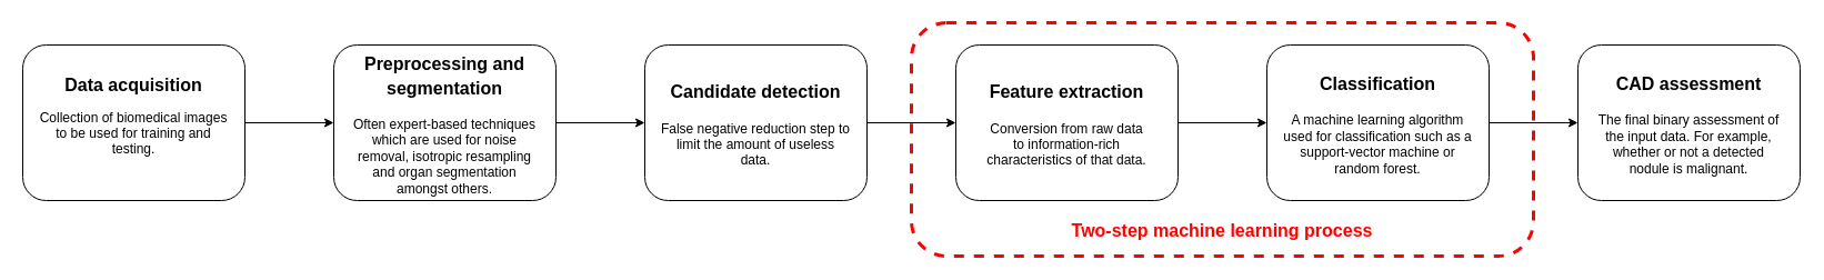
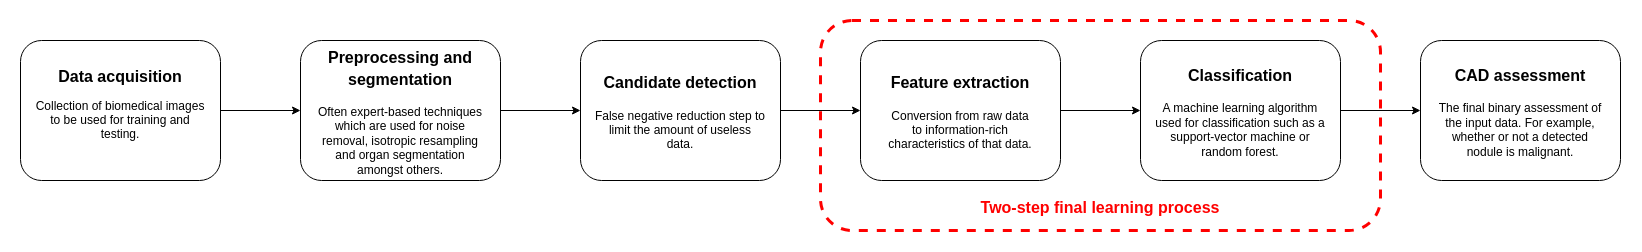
  <mxCell id="0" />
  <mxCell id="1" parent="0" />
  <mxCell id="2" style="edgeStyle=orthogonalEdgeStyle;rounded=0;orthogonalLoop=1;jettySize=auto;html=1;fontSize=16;" edge="1" parent="1" source="3" target="5"><mxGeometry relative="1" as="geometry" /></mxCell>
  <mxCell id="3" value="&lt;span style=&quot;font-size: 16px; background-color: initial;&quot;&gt;&lt;b&gt;Data&amp;nbsp;&lt;/b&gt;&lt;/span&gt;&lt;span style=&quot;font-size: 16px;&quot;&gt;&lt;b&gt;acquisition&lt;/b&gt;&lt;/span&gt;&lt;br&gt;&lt;p&gt;Collection of biomedical images to be used for training and testing.&lt;/p&gt;" style="rounded=1;whiteSpace=wrap;html=1;spacing=15;" vertex="1" parent="1"><mxGeometry x="20" y="40" width="200" height="140" as="geometry" /></mxCell>
  <mxCell id="4" style="edgeStyle=orthogonalEdgeStyle;rounded=0;orthogonalLoop=1;jettySize=auto;html=1;fontSize=16;" edge="1" parent="1" source="5" target="7"><mxGeometry relative="1" as="geometry" /></mxCell>
  <mxCell id="5" value="&lt;h2&gt;&lt;font style=&quot;font-size: 16px;&quot;&gt;Preprocessing and segmentation&lt;/font&gt;&lt;/h2&gt;&lt;p&gt;Often expert-based techniques which are used for noise removal, isotropic resampling and organ segmentation amongst others.&lt;/p&gt;" style="rounded=1;whiteSpace=wrap;html=1;spacing=15;" vertex="1" parent="1"><mxGeometry x="300" y="40" width="200" height="140" as="geometry" /></mxCell>
  <mxCell id="6" style="edgeStyle=orthogonalEdgeStyle;rounded=0;orthogonalLoop=1;jettySize=auto;html=1;fontSize=16;" edge="1" parent="1" source="7" target="9"><mxGeometry relative="1" as="geometry" /></mxCell>
  <mxCell id="7" value="&lt;h2&gt;&lt;span style=&quot;font-size: 16px;&quot;&gt;Candidate detection&lt;/span&gt;&lt;/h2&gt;&lt;p&gt;False negative reduction step to limit the amount of useless data.&lt;/p&gt;" style="rounded=1;whiteSpace=wrap;html=1;spacing=15;" vertex="1" parent="1"><mxGeometry x="580" y="40" width="200" height="140" as="geometry" /></mxCell>
  <mxCell id="8" style="edgeStyle=orthogonalEdgeStyle;rounded=0;orthogonalLoop=1;jettySize=auto;html=1;fontSize=16;" edge="1" parent="1" source="9" target="11"><mxGeometry relative="1" as="geometry" /></mxCell>
  <mxCell id="9" value="&lt;h2&gt;&lt;span style=&quot;font-size: 16px;&quot;&gt;Feature extraction&lt;/span&gt;&lt;/h2&gt;&lt;p&gt;Conversion from raw data to&amp;nbsp;information-rich characteristics of that data.&lt;/p&gt;" style="rounded=1;whiteSpace=wrap;html=1;spacing=15;" vertex="1" parent="1"><mxGeometry x="860" y="40" width="200" height="140" as="geometry" /></mxCell>
  <mxCell id="10" style="edgeStyle=orthogonalEdgeStyle;rounded=0;orthogonalLoop=1;jettySize=auto;html=1;fontSize=16;" edge="1" parent="1" source="11" target="12"><mxGeometry relative="1" as="geometry" /></mxCell>
  <mxCell id="11" value="&lt;h2&gt;&lt;span style=&quot;font-size: 16px;&quot;&gt;Classification&lt;/span&gt;&lt;/h2&gt;&lt;p&gt;A machine learning algorithm used for classification such as a support-vector machine or random forest.&lt;/p&gt;" style="rounded=1;whiteSpace=wrap;html=1;spacing=15;" vertex="1" parent="1"><mxGeometry x="1140" y="40" width="200" height="140" as="geometry" /></mxCell>
  <mxCell id="12" value="&lt;h2&gt;&lt;span style=&quot;font-size: 16px;&quot;&gt;CAD assessment&lt;/span&gt;&lt;/h2&gt;&lt;p&gt;The final binary assessment of the input data. For example, whether or not a detected nodule is malignant.&lt;/p&gt;" style="rounded=1;whiteSpace=wrap;html=1;spacing=15;" vertex="1" parent="1"><mxGeometry x="1420" y="40" width="200" height="140" as="geometry" /></mxCell>
  <mxCell id="13" value="" style="rounded=1;whiteSpace=wrap;html=1;fontSize=16;fontColor=#000000;dashed=1;strokeColor=#FF0000;strokeWidth=3;fillColor=none;" vertex="1" parent="1"><mxGeometry x="820" y="20" width="560" height="210" as="geometry" /></mxCell>
- <mxCell id="14" value="&lt;h2&gt;&lt;span style=&quot;font-size: 16px;&quot;&gt;&lt;font color=&quot;#ff0000&quot;&gt;Two-step machine learning process&lt;/font&gt;&lt;/span&gt;&lt;/h2&gt;" style="text;html=1;strokeColor=none;fillColor=none;align=center;verticalAlign=middle;whiteSpace=wrap;rounded=0;dashed=1;fontSize=16;fontColor=#000000;" vertex="1" parent="1"><mxGeometry x="820" y="190" width="560" height="30" as="geometry" /></mxCell>
+ <mxCell id="14" value="&lt;h2&gt;&lt;span style=&quot;font-size: 16px;&quot;&gt;&lt;font color=&quot;#ff0000&quot;&gt;Two-step final learning process&lt;/font&gt;&lt;/span&gt;&lt;/h2&gt;" style="text;html=1;strokeColor=none;fillColor=none;align=center;verticalAlign=middle;whiteSpace=wrap;rounded=0;dashed=1;fontSize=16;fontColor=#000000;" vertex="1" parent="1"><mxGeometry x="820" y="190" width="560" height="30" as="geometry" /></mxCell>
